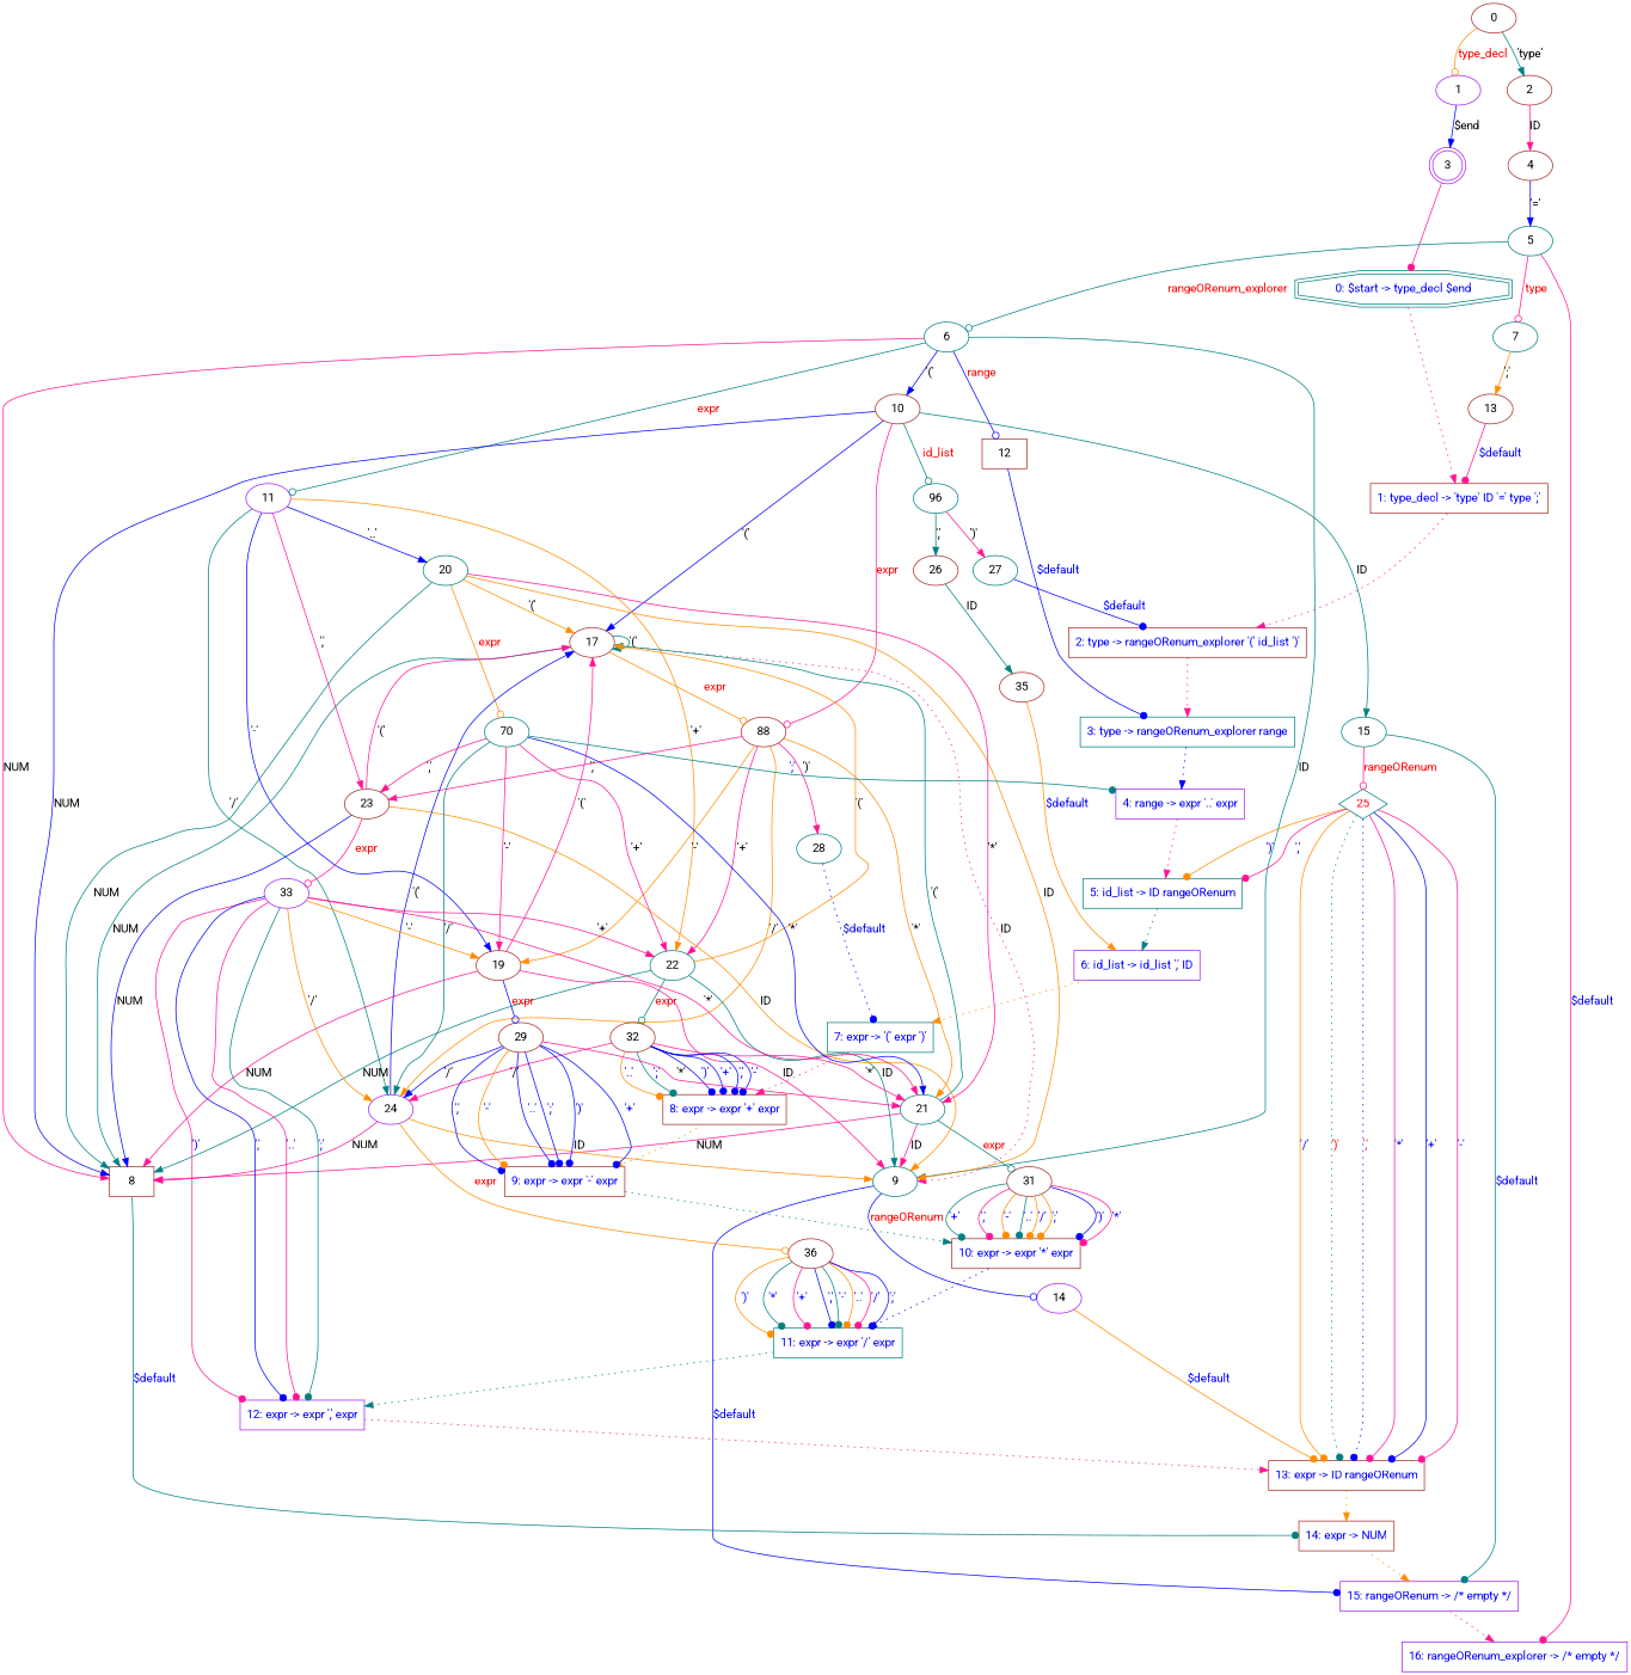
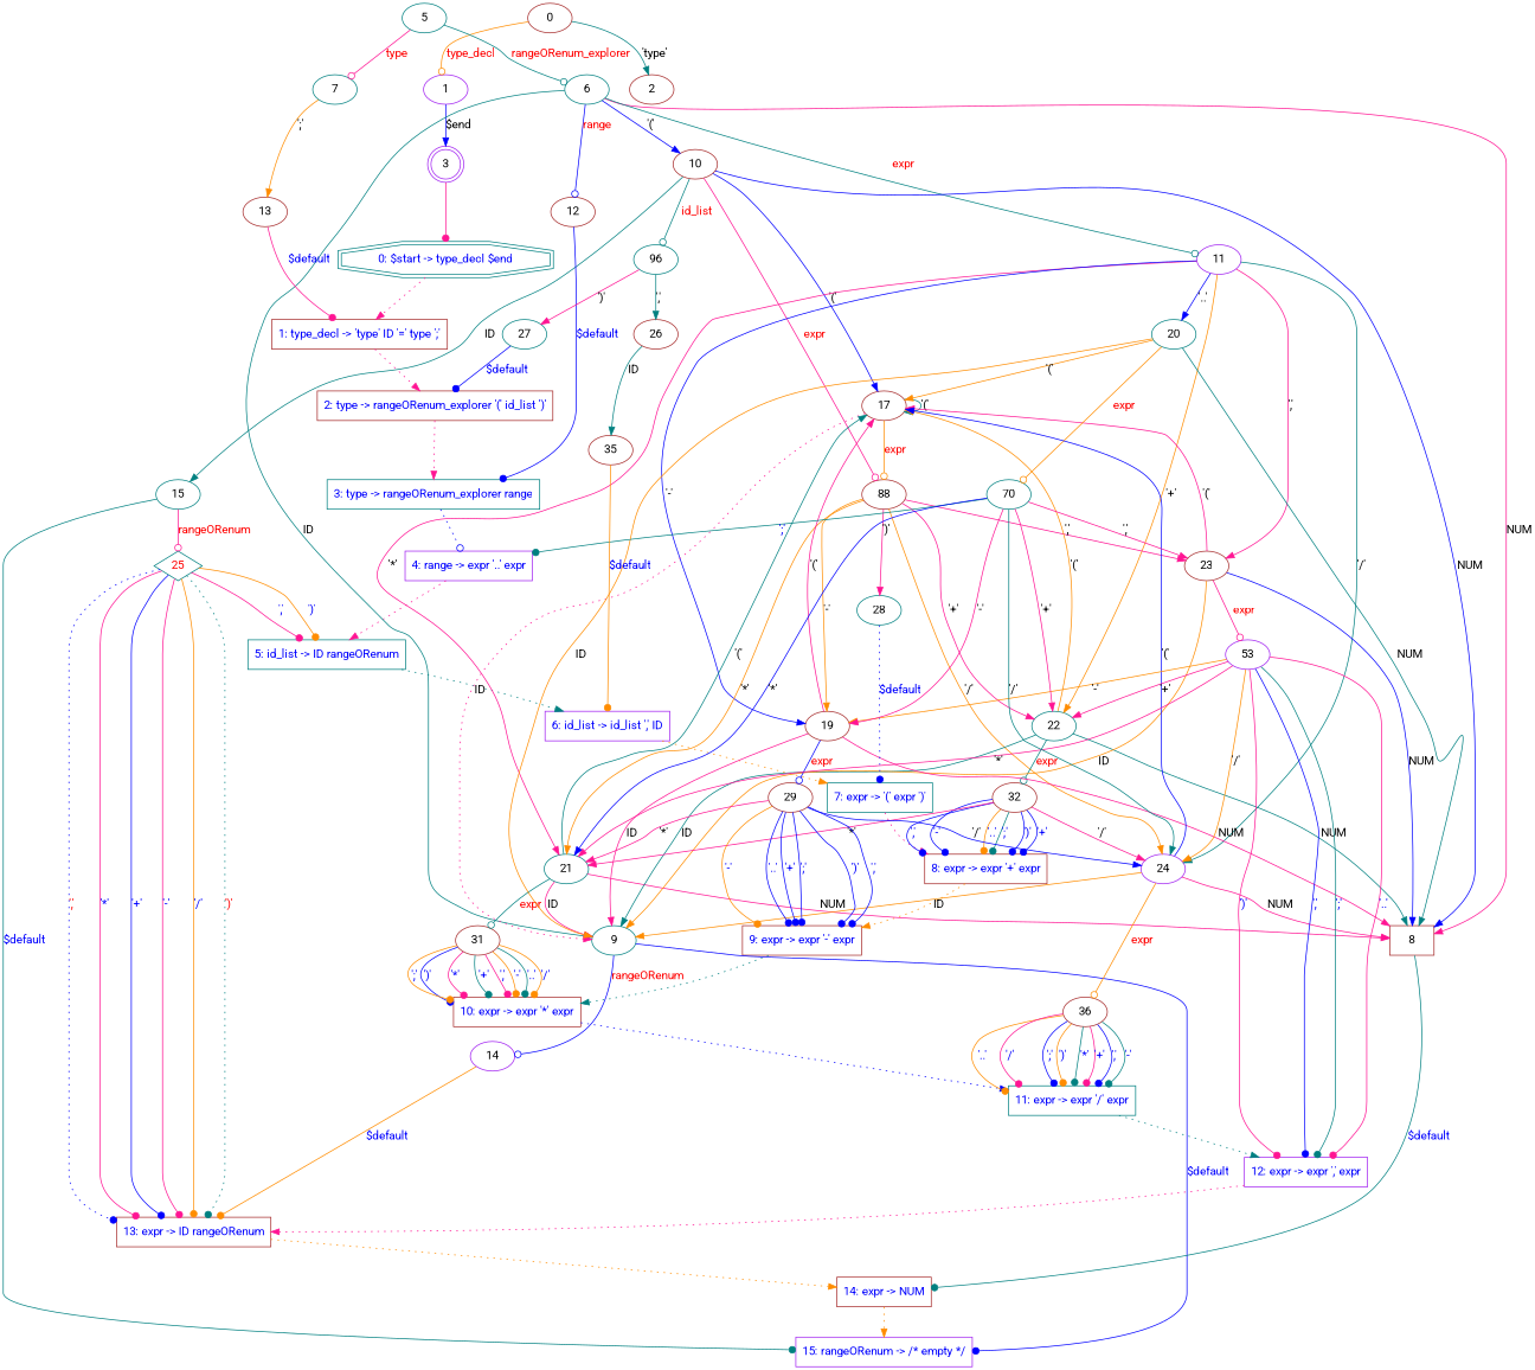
  digraph {
    fontname=Roboto
    node [color=brown fontname=Roboto]
    edge [color=deeppink fontname=Roboto]
    n1 [color=teal fontcolor=blue label="0: $start -> type_decl $end" shape=doubleoctagon]
    n2 [fontcolor=blue label="1: type_decl -> 'type' ID '=' type ';'" shape=box]
    n3 [fontcolor=blue label="2: type -> rangeORenum_explorer '(' id_list ')'" shape=box]
    n4 [color=teal fontcolor=blue label="3: type -> rangeORenum_explorer range" shape=box]
    n5 [color=purple fontcolor=blue label="4: range -> expr '..' expr" shape=box]
    n6 [color=teal fontcolor=blue label="5: id_list -> ID rangeORenum" shape=box]
    n7 [color=purple fontcolor=blue label="6: id_list -> id_list ',' ID" shape=box]
    n8 [color=teal fontcolor=blue label="7: expr -> '(' expr ')'" shape=box]
    n9 [fontcolor=blue label="8: expr -> expr '+' expr" shape=box]
    n10 [fontcolor=blue label="9: expr -> expr '-' expr" shape=box]
    n11 [fontcolor=blue label="10: expr -> expr '*' expr" shape=box]
    n12 [color=teal fontcolor=blue label="11: expr -> expr '/' expr" shape=box]
    n13 [color=purple fontcolor=blue label="12: expr -> expr ',' expr" shape=box]
    n14 [fontcolor=blue label="13: expr -> ID rangeORenum" shape=box]
    n15 [fontcolor=blue label="14: expr -> NUM" shape=box]
    n16 [color=purple fontcolor=blue label="15: rangeORenum -> /* empty */" shape=box]
-   n17 [color=purple fontcolor=blue label="16: rangeORenum_explorer -> /* empty */" shape=box]
    25 [color=teal fontcolor=red shape=diamond]
    0
    2
    1 [color=purple]
-   4
    3 [color=purple shape=doublecircle]
    5 [color=teal]
    6 [color=teal]
    7 [color=teal]
    10
    9 [color=teal]
    8 [shape=box]
    11 [color=purple]
-   12 [shape=box]
+   12
    13
    17
    15 [color=teal]
    n35 [color=teal label=96]
    n36 [label=88]
    14 [color=purple]
    21 [color=teal]
    22 [color=teal]
    23
    19
    20 [color=teal]
    24 [color=purple]
    27 [color=teal]
    26
    28 [color=teal]
    31
    32
-   33 [color=purple]
+   33 [color=purple label=53]
    29
    n51 [color=teal label=70]
    n52 [label=36]
    35
    n1 -> n2 [style=dotted]
    n2 -> n3 [style=dotted]
    n3 -> n4 [style=dotted]
-   n4 -> n5 [color=blue style=dotted]
+   n4 -> n5 [color=blue style=dotted arrowhead=odot]
    n5 -> n6 [style=dotted]
    n6 -> n7 [color=teal style=dotted]
    n7 -> n8 [color=darkorange style=dotted]
    n8 -> n9 [style=dotted]
    n9 -> n10 [color=darkorange style=dotted]
    n10 -> n11 [color=teal style=dotted]
    n11 -> n12 [color=blue style=dotted]
    n12 -> n13 [color=teal style=dotted]
    n13 -> n14 [style=dotted]
    n14 -> n15 [color=darkorange style=dotted]
    n15 -> n16 [color=darkorange style=dotted]
-   n16 -> n17 [style=dotted]
    25 -> n6 [arrowhead=dot color=darkorange fontcolor=blue label="')'"]
    25 -> n6 [arrowhead=dot fontcolor=blue label="','"]
    25 -> n14 [arrowhead=dot fontcolor=blue label="'*'"]
    25 -> n14 [arrowhead=dot color=blue fontcolor=blue label="'+'"]
    25 -> n14 [arrowhead=dot fontcolor=blue label="'-'"]
    25 -> n14 [arrowhead=dot color=darkorange fontcolor=blue label="'/'"]
    25 -> n14 [arrowhead=dot color=teal fontcolor=red label="')'" style=dotted]
    25 -> n14 [arrowhead=dot color=blue fontcolor=red label="','" style=dotted]
    0 -> 2 [color=teal label="'type'"]
    0 -> 1 [arrowhead=odot color=darkorange fontcolor=red label=type_decl]
-   2 -> 4 [label=ID]
    1 -> 3 [color=blue label="$end"]
-   4 -> 5 [color=blue label="'='"]
    3 -> n1 [arrowhead=dot]
-   5 -> n17 [arrowhead=dot fontcolor=blue label="$default"]
    5 -> 6 [arrowhead=odot color=teal fontcolor=red label=rangeORenum_explorer]
    5 -> 7 [arrowhead=odot fontcolor=red label=type]
    6 -> 10 [color=blue label="'('"]
    6 -> 9 [color=teal label=ID]
    6 -> 8 [label=NUM]
    6 -> 11 [arrowhead=odot color=teal fontcolor=red label=expr]
    6 -> 12 [arrowhead=odot color=blue fontcolor=red label=range]
    7 -> 13 [color=darkorange label="';'"]
    10 -> 8 [color=blue label=NUM]
    10 -> 17 [color=blue label="'('"]
    10 -> 15 [color=teal label=ID]
    10 -> n35 [arrowhead=odot color=teal fontcolor=red label=id_list]
    10 -> n36 [arrowhead=odot fontcolor=red label=expr]
    9 -> n16 [arrowhead=dot color=blue fontcolor=blue label="$default"]
    9 -> 14 [arrowhead=odot color=blue fontcolor=red label=rangeORenum]
    8 -> n15 [arrowhead=dot color=teal fontcolor=blue label="$default"]
-   20 -> 21 [label="'*'"]
+   11 -> 21 [label="'*'"]
    11 -> 22 [color=darkorange label="'+'"]
    11 -> 23 [label="','"]
    11 -> 19 [color=blue label="'-'"]
    11 -> 20 [color=blue label="'..'"]
    11 -> 24 [color=teal label="'/'"]
    12 -> n4 [arrowhead=dot color=blue fontcolor=blue label="$default"]
    13 -> n2 [arrowhead=dot fontcolor=blue label="$default"]
    17 -> 9 [label=ID style=dotted]
-   17 -> 8 [color=teal label=NUM]
    17 -> 17 [color=teal label="'('"]
    17 -> n36 [arrowhead=odot color=darkorange fontcolor=red label=expr]
    15 -> n16 [arrowhead=dot color=teal fontcolor=blue label="$default"]
    15 -> 25 [arrowhead=odot fontcolor=red label=rangeORenum]
    n35 -> 27 [label="')'"]
    n35 -> 26 [color=teal label="','"]
    n36 -> 21 [color=darkorange label="'*'"]
    n36 -> 22 [label="'+'"]
    n36 -> 23 [label="','"]
    n36 -> 19 [color=darkorange label="'-'"]
    n36 -> 24 [color=darkorange label="'/'"]
    n36 -> 28 [label="')'"]
    14 -> n14 [arrowhead=dot color=darkorange fontcolor=blue label="$default"]
    21 -> 9 [label=ID]
    21 -> 8 [label=NUM]
    21 -> 17 [color=teal label="'('"]
    21 -> 31 [arrowhead=odot color=teal fontcolor=red label=expr]
    22 -> 9 [color=teal label=ID]
    22 -> 8 [color=teal label=NUM]
    22 -> 17 [color=darkorange label="'('"]
    22 -> 32 [arrowhead=odot color=teal fontcolor=red label=expr]
    23 -> 9 [color=darkorange label=ID]
    23 -> 8 [color=blue label=NUM]
    23 -> 17 [label="'('"]
    23 -> 33 [arrowhead=odot fontcolor=red label=expr]
    19 -> 9 [label=ID]
    19 -> 8 [label=NUM]
    19 -> 17 [label="'('"]
    19 -> 29 [arrowhead=odot color=blue fontcolor=red label=expr]
    20 -> 9 [color=darkorange label=ID]
    20 -> 8 [color=teal label=NUM]
    20 -> 17 [color=darkorange label="'('"]
    20 -> n51 [arrowhead=odot color=darkorange fontcolor=red label=expr]
    24 -> 9 [color=darkorange label=ID]
    24 -> 8 [label=NUM]
    24 -> 17 [color=blue label="'('"]
    24 -> n52 [arrowhead=odot color=darkorange fontcolor=red label=expr]
    27 -> n3 [arrowhead=dot color=blue fontcolor=blue label="$default"]
    26 -> 35 [color=teal label=ID]
    28 -> n8 [arrowhead=dot color=blue fontcolor=blue label="$default" style=dotted]
    31 -> n11 [arrowhead=dot color=blue fontcolor=blue label="')'"]
    31 -> n11 [arrowhead=dot fontcolor=blue label="'*'"]
    31 -> n11 [arrowhead=dot color=teal fontcolor=blue label="'+'"]
    31 -> n11 [arrowhead=dot fontcolor=blue label="','"]
    31 -> n11 [arrowhead=dot color=darkorange fontcolor=blue label="'-'"]
    31 -> n11 [arrowhead=dot color=teal fontcolor=blue label="'..'"]
    31 -> n11 [arrowhead=dot color=darkorange fontcolor=blue label="'/'"]
    31 -> n11 [arrowhead=dot color=darkorange fontcolor=blue label="';'"]
    32 -> n9 [arrowhead=dot color=blue fontcolor=blue label="')'"]
    32 -> n9 [arrowhead=dot color=blue fontcolor=blue label="'+'"]
    32 -> n9 [arrowhead=dot color=blue fontcolor=blue label="','"]
    32 -> n9 [arrowhead=dot color=blue fontcolor=blue label="'-'"]
    32 -> n9 [arrowhead=dot color=darkorange fontcolor=blue label="'..'"]
    32 -> n9 [arrowhead=dot color=teal fontcolor=blue label="';'"]
    32 -> 21 [label="'*'"]
    32 -> 24 [label="'/'"]
    33 -> n13 [arrowhead=dot fontcolor=blue label="')'"]
    33 -> n13 [arrowhead=dot color=blue fontcolor=blue label="','"]
    33 -> n13 [arrowhead=dot fontcolor=blue label="'..'"]
    33 -> n13 [arrowhead=dot color=teal fontcolor=blue label="';'"]
    33 -> 21 [label="'*'"]
    33 -> 22 [label="'+'"]
    33 -> 19 [color=darkorange label="'-'"]
    33 -> 24 [color=darkorange label="'/'"]
    29 -> n10 [arrowhead=dot color=blue fontcolor=blue label="')'"]
    29 -> n10 [arrowhead=dot color=blue fontcolor=blue label="'+'"]
    29 -> n10 [arrowhead=dot color=blue fontcolor=blue label="','"]
    29 -> n10 [arrowhead=dot color=darkorange fontcolor=blue label="'-'"]
    29 -> n10 [arrowhead=dot color=blue fontcolor=blue label="'..'"]
    29 -> n10 [arrowhead=dot color=blue fontcolor=blue label="';'"]
    29 -> 21 [label="'*'"]
    29 -> 24 [color=blue label="'/'"]
    n51 -> n5 [arrowhead=dot color=teal fontcolor=blue label="';'"]
    n51 -> 21 [color=blue label="'*'"]
    n51 -> 22 [label="'+'"]
    n51 -> 23 [label="','"]
    n51 -> 19 [label="'-'"]
    n51 -> 24 [color=teal label="'/'"]
    n52 -> n12 [arrowhead=dot color=darkorange fontcolor=blue label="')'"]
    n52 -> n12 [arrowhead=dot color=teal fontcolor=blue label="'*'"]
    n52 -> n12 [arrowhead=dot fontcolor=blue label="'+'"]
    n52 -> n12 [arrowhead=dot color=blue fontcolor=blue label="','"]
    n52 -> n12 [arrowhead=dot color=teal fontcolor=blue label="'-'"]
    n52 -> n12 [arrowhead=dot color=darkorange fontcolor=blue label="'..'"]
    n52 -> n12 [arrowhead=dot fontcolor=blue label="'/'"]
    n52 -> n12 [arrowhead=dot color=blue fontcolor=blue label="';'"]
-   35 -> n7 [arrowhead=normal color=darkorange fontcolor=blue label="$default"]
+   35 -> n7 [arrowhead=dot color=darkorange fontcolor=blue label="$default"]
  }
